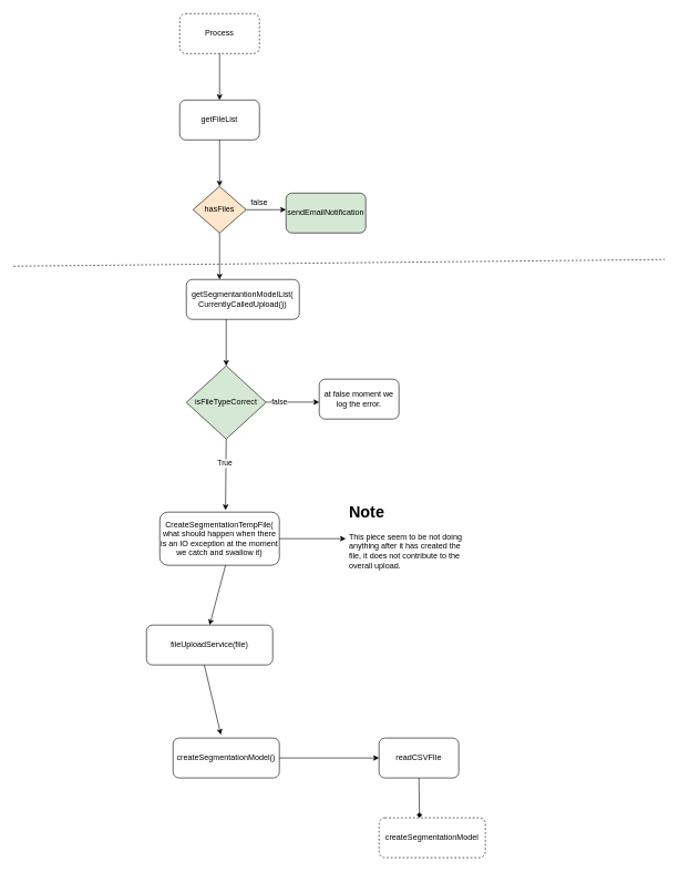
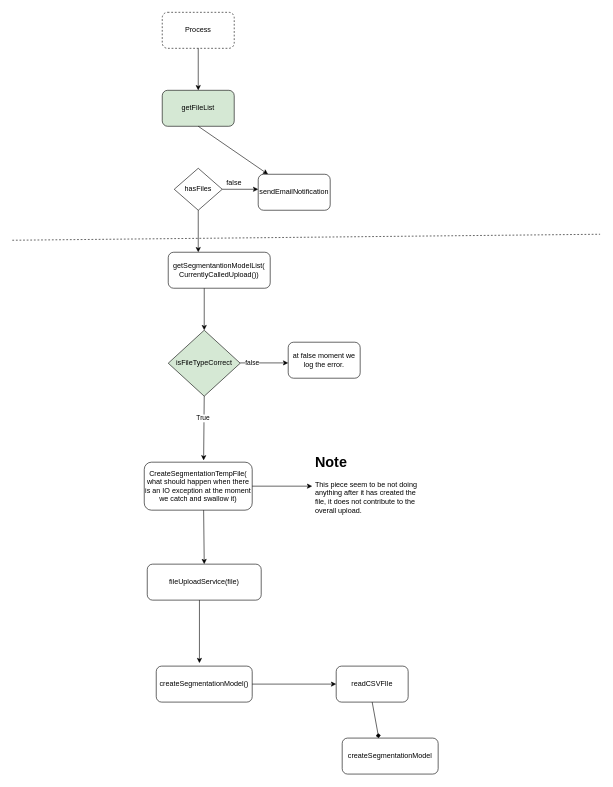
  <mxCell id="0" />
  <mxCell id="1" parent="0" />
  <mxCell id="2" value="Process" style="rounded=1;whiteSpace=wrap;html=1;dashed=1;" vertex="1" parent="1"><mxGeometry x="270" y="20" width="120" height="60" as="geometry" /></mxCell>
- <mxCell id="3" value="getFileList" style="rounded=1;whiteSpace=wrap;html=1;" vertex="1" parent="1"><mxGeometry x="270" y="150" width="120" height="60" as="geometry" /></mxCell>
- <mxCell id="4" value="hasFiles" style="rhombus;whiteSpace=wrap;html=1;fillColor=#ffe6cc;" vertex="1" parent="1"><mxGeometry x="290" y="280" width="80" height="70" as="geometry" /></mxCell>
- <mxCell id="5" value="" style="endArrow=classic;html=1;rounded=0;exitX=0.5;exitY=1;exitDx=0;exitDy=0;" edge="1" parent="1" source="3" target="4"><mxGeometry width="50" height="50" relative="1" as="geometry"><mxPoint y="310" as="sourcePoint" x="1020" /><mxPoint x="1070" y="260" as="targetPoint" /></mxGeometry></mxCell>
+ <mxCell id="3" value="getFileList" style="rounded=1;whiteSpace=wrap;html=1;fillColor=#d5e8d4;" vertex="1" parent="1"><mxGeometry x="270" y="150" width="120" height="60" as="geometry" /></mxCell>
+ <mxCell id="4" value="hasFiles" style="rhombus;whiteSpace=wrap;html=1;" vertex="1" parent="1"><mxGeometry x="290" y="280" width="80" height="70" as="geometry" /></mxCell>
+ <mxCell id="5" value="" style="endArrow=classic;html=1;rounded=0;exitX=0.5;exitY=1;exitDx=0;exitDy=0;" edge="1" parent="1" source="3" target="8"><mxGeometry width="50" height="50" relative="1" as="geometry"><mxPoint y="310" as="sourcePoint" x="1020" /><mxPoint x="1070" y="260" as="targetPoint" /></mxGeometry></mxCell>
  <mxCell id="6" value="" style="endArrow=classic;html=1;rounded=0;exitX=0.5;exitY=1;exitDx=0;exitDy=0;" edge="1" parent="1" source="2"><mxGeometry width="50" height="50" relative="1" as="geometry"><mxPoint x="280" y="310" as="sourcePoint" /><mxPoint x="330" y="150" as="targetPoint" /></mxGeometry></mxCell>
  <mxCell id="7" value="" style="endArrow=classic;html=1;rounded=0;exitX=1;exitY=0.5;exitDx=0;exitDy=0;" edge="1" parent="1" source="4"><mxGeometry width="50" height="50" relative="1" as="geometry"><mxPoint x="330" y="310" as="sourcePoint" /><mxPoint x="430" y="315" as="targetPoint" /></mxGeometry></mxCell>
- <mxCell id="8" value="sendEmailNotification" style="rounded=1;whiteSpace=wrap;html=1;fillColor=#d5e8d4;" vertex="1" parent="1"><mxGeometry x="430" y="290" width="120" height="60" as="geometry" /></mxCell>
+ <mxCell id="8" value="sendEmailNotification" style="rounded=1;whiteSpace=wrap;html=1;" vertex="1" parent="1"><mxGeometry x="430" y="290" width="120" height="60" as="geometry" /></mxCell>
  <mxCell id="9" value="false" style="text;html=1;strokeColor=none;fillColor=none;align=center;verticalAlign=middle;whiteSpace=wrap;rounded=0;" vertex="1" parent="1"><mxGeometry x="360" y="290" width="60" height="30" as="geometry" /></mxCell>
  <mxCell id="10" value="" style="endArrow=classic;html=1;rounded=0;exitX=0.5;exitY=1;exitDx=0;exitDy=0;" edge="1" parent="1" source="4"><mxGeometry width="50" height="50" relative="1" as="geometry"><mxPoint x="380" y="410" as="sourcePoint" /><mxPoint x="330" y="420" as="targetPoint" /></mxGeometry></mxCell>
  <mxCell id="11" value="getSegmentantionModelList(&lt;br&gt;CurrentlyCalledUpload())" style="rounded=1;whiteSpace=wrap;html=1;" vertex="1" parent="1"><mxGeometry x="280" y="420" width="170" height="60" as="geometry" /></mxCell>
  <mxCell id="12" value="isFileTypeCorrect" style="rhombus;whiteSpace=wrap;html=1;fillColor=#d5e8d4;" vertex="1" parent="1"><mxGeometry x="280" y="550" width="120" height="110" as="geometry" /></mxCell>
  <mxCell id="13" value="" style="endArrow=classic;html=1;rounded=0;entryX=0.5;entryY=0;entryDx=0;entryDy=0;exitX=0.353;exitY=1;exitDx=0;exitDy=0;exitPerimeter=0;" edge="1" parent="1" source="11" target="12"><mxGeometry width="50" height="50" relative="1" as="geometry"><mxPoint x="340" y="500" as="sourcePoint" /><mxPoint x="430" y="360" as="targetPoint" /></mxGeometry></mxCell>
  <mxCell id="14" value="" style="endArrow=classic;html=1;rounded=0;" edge="1" parent="1"><mxGeometry width="50" height="50" relative="1" as="geometry"><mxPoint x="400" y="604.5" as="sourcePoint" /><mxPoint x="480" y="604.5" as="targetPoint" /></mxGeometry></mxCell>
  <mxCell id="15" value="false" style="edgeLabel;html=1;align=center;verticalAlign=middle;resizable=0;points=[];" vertex="1" connectable="0" parent="14"><mxGeometry x="-0.525" y="1" relative="1" as="geometry"><mxPoint y="1" as="offset" /></mxGeometry></mxCell>
  <mxCell id="16" value="at false moment we log the error." style="rounded=1;whiteSpace=wrap;html=1;" vertex="1" parent="1"><mxGeometry x="480" y="570" width="120" height="60" as="geometry" /></mxCell>
  <mxCell id="17" value="CreateSegmentationTempFile(&lt;br&gt;what should happen when there&lt;br&gt;is an IO exception at the moment we catch and swallow it)" style="rounded=1;whiteSpace=wrap;html=1;" vertex="1" parent="1"><mxGeometry x="240" y="770" width="180" height="80" as="geometry" /></mxCell>
  <mxCell id="18" value="" style="endArrow=classic;html=1;rounded=0;entryX=0.55;entryY=-0.037;entryDx=0;entryDy=0;exitX=0.5;exitY=1;exitDx=0;exitDy=0;entryPerimeter=0;" edge="1" parent="1" source="12" target="17"><mxGeometry width="50" height="50" relative="1" as="geometry"><mxPoint x="330" y="600" as="sourcePoint" /><mxPoint x="380" y="550" as="targetPoint" /></mxGeometry></mxCell>
  <mxCell id="19" value="True" style="edgeLabel;html=1;align=center;verticalAlign=middle;resizable=0;points=[];" vertex="1" connectable="0" parent="18"><mxGeometry x="-0.308" y="-2" relative="1" as="geometry"><mxPoint as="offset" /></mxGeometry></mxCell>
  <mxCell id="20" value="&lt;h1&gt;Note&lt;/h1&gt;&lt;div&gt;This piece seem to be not doing anything after it has created the file, it does not contribute to the overall upload.&lt;/div&gt;" style="text;html=1;strokeColor=none;fillColor=none;spacing=5;spacingTop=-20;whiteSpace=wrap;overflow=hidden;rounded=0;" vertex="1" parent="1"><mxGeometry x="520" y="750" width="180" height="120" as="geometry" /></mxCell>
  <mxCell id="21" value="" style="endArrow=classic;html=1;rounded=0;exitX=1;exitY=0.5;exitDx=0;exitDy=0;entryX=0;entryY=0.5;entryDx=0;entryDy=0;" edge="1" parent="1" source="17" target="20"><mxGeometry width="50" height="50" relative="1" as="geometry"><mxPoint x="740" y="760" as="sourcePoint" /><mxPoint x="790" y="710" as="targetPoint" /></mxGeometry></mxCell>
- <mxCell id="22" value="fileUploadService(file)" style="rounded=1;whiteSpace=wrap;html=1;" vertex="1" parent="1"><mxGeometry x="220" y="940" width="190" height="60" as="geometry" /></mxCell>
+ <mxCell id="22" value="fileUploadService(file)" style="rounded=1;whiteSpace=wrap;html=1;" vertex="1" parent="1"><mxGeometry x="245" y="940" width="190" height="60" as="geometry" /></mxCell>
  <mxCell id="23" value="" style="endArrow=classic;html=1;rounded=0;entryX=0.5;entryY=0;entryDx=0;entryDy=0;exitX=0.55;exitY=1;exitDx=0;exitDy=0;exitPerimeter=0;" edge="1" parent="1" source="17" target="22"><mxGeometry width="50" height="50" relative="1" as="geometry"><mxPoint x="330" y="850" as="sourcePoint" /><mxPoint x="380" y="800" as="targetPoint" /></mxGeometry></mxCell>
  <mxCell id="24" value="createSegmentationModel()" style="rounded=1;whiteSpace=wrap;html=1;" vertex="1" parent="1"><mxGeometry x="260" y="1110" width="160" height="60" as="geometry" /></mxCell>
  <mxCell id="25" value="" style="endArrow=classic;html=1;rounded=0;exitX=0.458;exitY=1;exitDx=0;exitDy=0;entryX=0.45;entryY=-0.083;entryDx=0;entryDy=0;entryPerimeter=0;exitPerimeter=0;" edge="1" parent="1" source="22" target="24"><mxGeometry width="50" height="50" relative="1" as="geometry"><mxPoint x="740" y="960" as="sourcePoint" /><mxPoint x="790" y="910" as="targetPoint" /></mxGeometry></mxCell>
  <mxCell id="26" value="" style="endArrow=none;dashed=1;html=1;rounded=0;" edge="1" parent="1"><mxGeometry width="50" height="50" relative="1" as="geometry"><mxPoint x="20" y="400" as="sourcePoint" /><mxPoint x="1000" y="390" as="targetPoint" /></mxGeometry></mxCell>
- <mxCell id="27" value="readCSVFIle" style="rounded=1;whiteSpace=wrap;html=1;" vertex="1" parent="1"><mxGeometry x="570" y="1110" width="120" height="60" as="geometry" /></mxCell>
- <mxCell id="28" value="createSegmentationModel" style="rounded=1;whiteSpace=wrap;html=1;dashed=1;" vertex="1" parent="1"><mxGeometry x="570" y="1230" width="160" height="60" as="geometry" /></mxCell>
+ <mxCell id="27" value="readCSVFIle" style="rounded=1;whiteSpace=wrap;html=1;" vertex="1" parent="1"><mxGeometry x="560" y="1110" width="120" height="60" as="geometry" /></mxCell>
+ <mxCell id="28" value="createSegmentationModel" style="rounded=1;whiteSpace=wrap;html=1;" vertex="1" parent="1"><mxGeometry x="570" y="1230" width="160" height="60" as="geometry" /></mxCell>
  <mxCell id="29" value="" style="endArrow=classic;html=1;rounded=0;entryX=0;entryY=0.5;entryDx=0;entryDy=0;exitX=1;exitY=0.5;exitDx=0;exitDy=0;" edge="1" parent="1" source="24" target="27"><mxGeometry width="50" height="50" relative="1" as="geometry"><mxPoint x="710" y="970" as="sourcePoint" /><mxPoint x="760" y="920" as="targetPoint" /></mxGeometry></mxCell>
  <mxCell id="30" value="" style="endArrow=diamond;html=1;rounded=0;exitX=0.5;exitY=1;exitDx=0;exitDy=0;entryX=0.381;entryY=0;entryDx=0;entryDy=0;entryPerimeter=0;" edge="1" parent="1" source="27" target="28"><mxGeometry width="50" height="50" relative="1" as="geometry"><mxPoint x="560" y="960" as="sourcePoint" /><mxPoint x="610" y="910" as="targetPoint" /></mxGeometry></mxCell>
